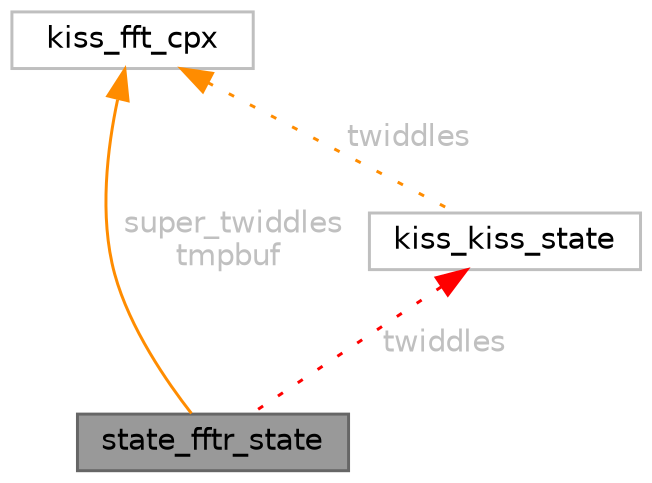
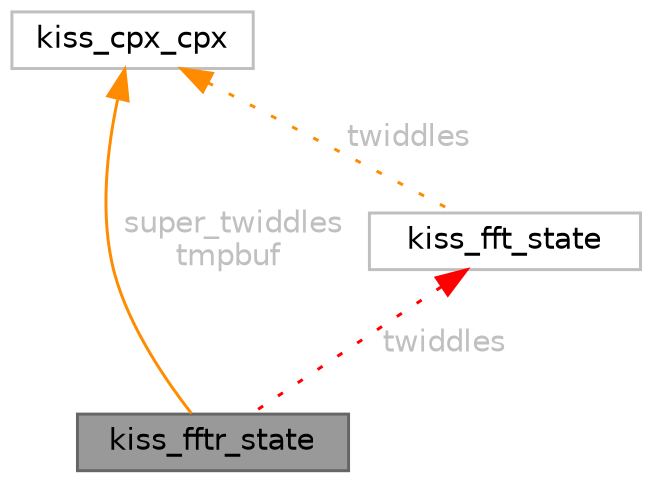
  digraph {
    node [color=grey75 fillcolor=white fontname=Helvetica fontsize=10 shape=box style=filled]
    edge [color=darkorange dir=back fontcolor=grey fontname=Helvetica fontsize=10 labelfontname=Helvetica labelfontsize=10 style=dotted]
-   n1 [color=gray40 fillcolor=grey60 fontcolor=black height=0.2 label=state_fftr_state width=0.4]
-   n2 [height=0.2 label=kiss_kiss_state width=0.4]
-   n3 [height=0.2 label=kiss_fft_cpx width=0.4]
+   n1 [color=gray40 fillcolor=grey60 fontcolor=black height=0.2 label=kiss_fftr_state width=0.4]
+   n2 [height=0.2 label=kiss_fft_state width=0.4]
+   n3 [height=0.2 label=kiss_cpx_cpx width=0.4]
    n2 -> n1 [color=red label=" twiddles"]
    n3 -> n1 [label=" super_twiddles\ntmpbuf" style=solid]
    n3 -> n2 [label=" twiddles"]
  }
